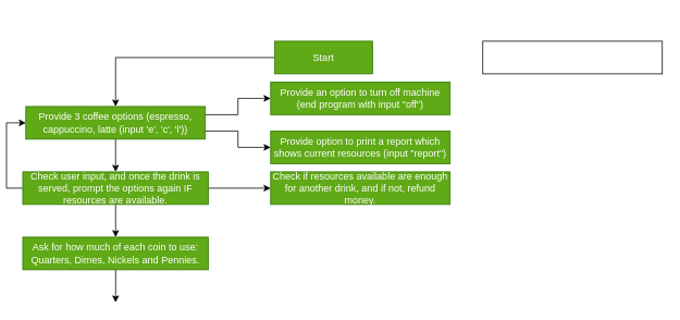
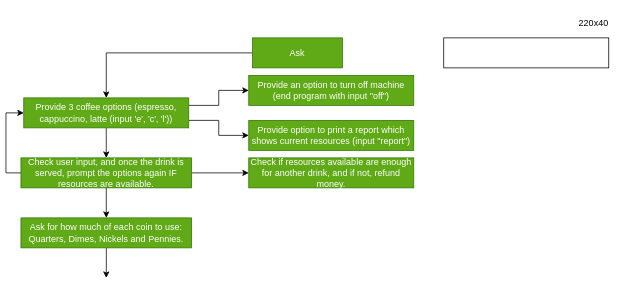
  <mxCell id="0" />
  <mxCell id="1" parent="0" />
  <mxCell id="2" value="" style="edgeStyle=orthogonalEdgeStyle;rounded=0;orthogonalLoop=1;jettySize=auto;html=1;" parent="1" source="3" target="7" edge="1"><mxGeometry relative="1" as="geometry" /></mxCell>
- <mxCell id="3" value="Start" style="rounded=0;whiteSpace=wrap;html=1;fillColor=#60a917;strokeColor=#2D7600;fontColor=#ffffff;" parent="1" vertex="1"><mxGeometry x="329" y="50" width="120" height="40" as="geometry" /></mxCell>
+ <mxCell id="3" value="Ask" style="rounded=0;whiteSpace=wrap;html=1;fillColor=#60a917;strokeColor=#2D7600;fontColor=#ffffff;" parent="1" vertex="1"><mxGeometry x="329" y="50" width="120" height="40" as="geometry" /></mxCell>
  <mxCell id="4" style="edgeStyle=orthogonalEdgeStyle;rounded=0;orthogonalLoop=1;jettySize=auto;html=1;exitX=0.5;exitY=1;exitDx=0;exitDy=0;entryX=0.5;entryY=0;entryDx=0;entryDy=0;" parent="1" source="7" target="13" edge="1"><mxGeometry relative="1" as="geometry" /></mxCell>
  <mxCell id="5" value="" style="edgeStyle=orthogonalEdgeStyle;rounded=0;orthogonalLoop=1;jettySize=auto;html=1;" parent="1" source="7" target="14" edge="1"><mxGeometry relative="1" as="geometry"><Array as="points"><mxPoint x="284" y="140" /><mxPoint x="284" y="120" /></Array></mxGeometry></mxCell>
  <mxCell id="6" style="edgeStyle=orthogonalEdgeStyle;rounded=0;orthogonalLoop=1;jettySize=auto;html=1;exitX=1;exitY=0.75;exitDx=0;exitDy=0;entryX=0;entryY=0.5;entryDx=0;entryDy=0;" parent="1" source="7" target="15" edge="1"><mxGeometry relative="1" as="geometry"><mxPoint x="324" y="190" as="targetPoint" /><Array as="points"><mxPoint x="284" y="160" /><mxPoint x="284" y="180" /></Array></mxGeometry></mxCell>
  <mxCell id="7" value="Provide 3 coffee options (espresso, cappuccino, latte (input 'e', 'c', 'l'))" style="rounded=0;whiteSpace=wrap;html=1;fillColor=#60a917;strokeColor=#2D7600;fontColor=#ffffff;" parent="1" vertex="1"><mxGeometry x="24" y="130" width="220" height="40" as="geometry" /></mxCell>
  <mxCell id="8" value="" style="edgeStyle=orthogonalEdgeStyle;rounded=0;orthogonalLoop=1;jettySize=auto;html=1;" parent="1" source="9" edge="1"><mxGeometry relative="1" as="geometry"><mxPoint x="134" y="370" as="targetPoint" /></mxGeometry></mxCell>
  <mxCell id="9" value="Ask for how much of each coin to use:&lt;br&gt;Quarters, Dimes, Nickels and Pennies." style="rounded=0;whiteSpace=wrap;html=1;fillColor=#60a917;strokeColor=#2D7600;fontColor=#ffffff;" parent="1" vertex="1"><mxGeometry x="20.25" y="290" width="227.5" height="40" as="geometry" /></mxCell>
  <mxCell id="10" style="edgeStyle=orthogonalEdgeStyle;rounded=0;orthogonalLoop=1;jettySize=auto;html=1;exitX=0.5;exitY=1;exitDx=0;exitDy=0;" parent="1" source="13" target="9" edge="1"><mxGeometry relative="1" as="geometry" /></mxCell>
  <mxCell id="11" value="" style="edgeStyle=orthogonalEdgeStyle;rounded=0;orthogonalLoop=1;jettySize=auto;html=1;" parent="1" source="13" target="16" edge="1"><mxGeometry relative="1" as="geometry"><mxPoint x="464" y="230" as="targetPoint" /><Array as="points"><mxPoint x="434" y="230" /></Array></mxGeometry></mxCell>
  <mxCell id="12" style="edgeStyle=orthogonalEdgeStyle;rounded=0;orthogonalLoop=1;jettySize=auto;html=1;exitX=0;exitY=0.5;exitDx=0;exitDy=0;entryX=0;entryY=0.5;entryDx=0;entryDy=0;" parent="1" source="13" target="7" edge="1"><mxGeometry relative="1" as="geometry" /></mxCell>
  <mxCell id="13" value="Check user input, and once the drink is served, prompt the options again IF resources are available." style="rounded=0;whiteSpace=wrap;html=1;fillColor=#60a917;strokeColor=#2D7600;fontColor=#ffffff;" parent="1" vertex="1"><mxGeometry x="20.25" y="210" width="227.5" height="40" as="geometry" /></mxCell>
  <mxCell id="14" value="Provide an option to turn off machine (end program with input &quot;off&quot;)" style="rounded=0;whiteSpace=wrap;html=1;fillColor=#60a917;strokeColor=#2D7600;fontColor=#ffffff;" parent="1" vertex="1"><mxGeometry x="324" y="100" width="220" height="40" as="geometry" /></mxCell>
  <mxCell id="15" value="Provide option to print a report which shows current resources (input &quot;report&quot;)" style="rounded=0;whiteSpace=wrap;html=1;fillColor=#60a917;strokeColor=#2D7600;fontColor=#ffffff;" parent="1" vertex="1"><mxGeometry x="324" y="160" width="220" height="40" as="geometry" /></mxCell>
  <mxCell id="16" value="Check if resources available are enough for another drink, and if not, refund money." style="rounded=0;whiteSpace=wrap;html=1;fillColor=#60a917;strokeColor=#2D7600;fontColor=#ffffff;" parent="1" vertex="1"><mxGeometry x="324" y="210" width="220" height="40" as="geometry" /></mxCell>
+ <mxCell id="17" value="220x40" style="text;html=1;strokeColor=none;fillColor=none;align=center;verticalAlign=middle;whiteSpace=wrap;rounded=0;" parent="1" vertex="1"><mxGeometry x="764" y="20" width="40" height="20" as="geometry" /></mxCell>
  <mxCell id="18" value="" style="rounded=0;whiteSpace=wrap;html=1;" parent="1" vertex="1"><mxGeometry x="584" y="50" width="220" height="40" as="geometry" /></mxCell>
